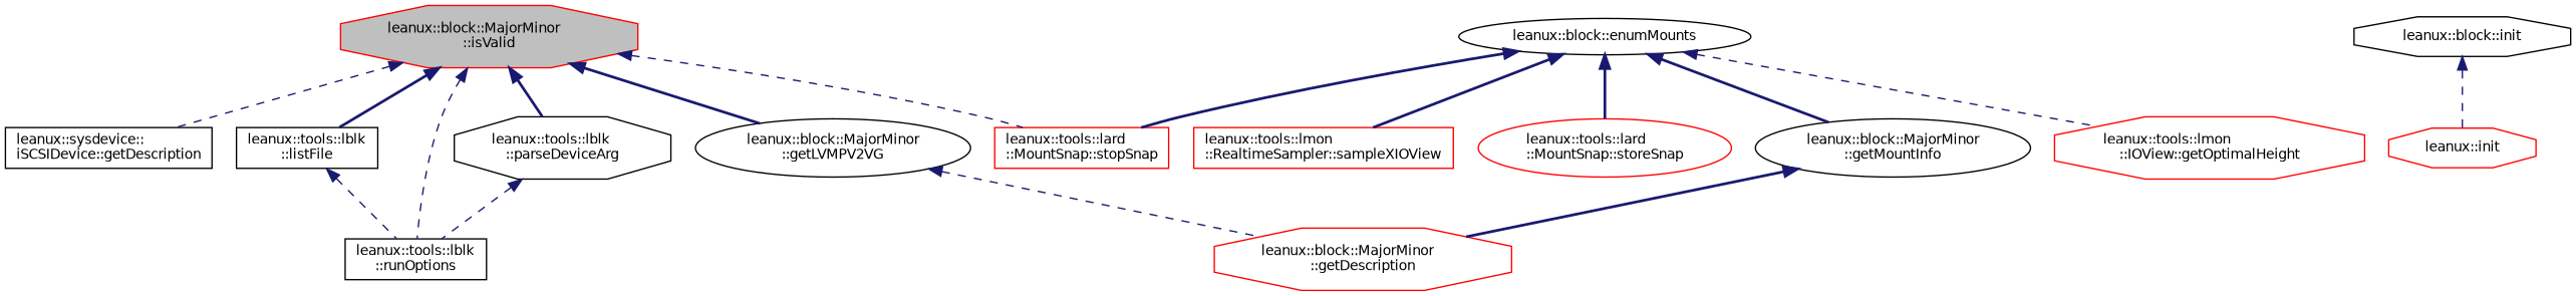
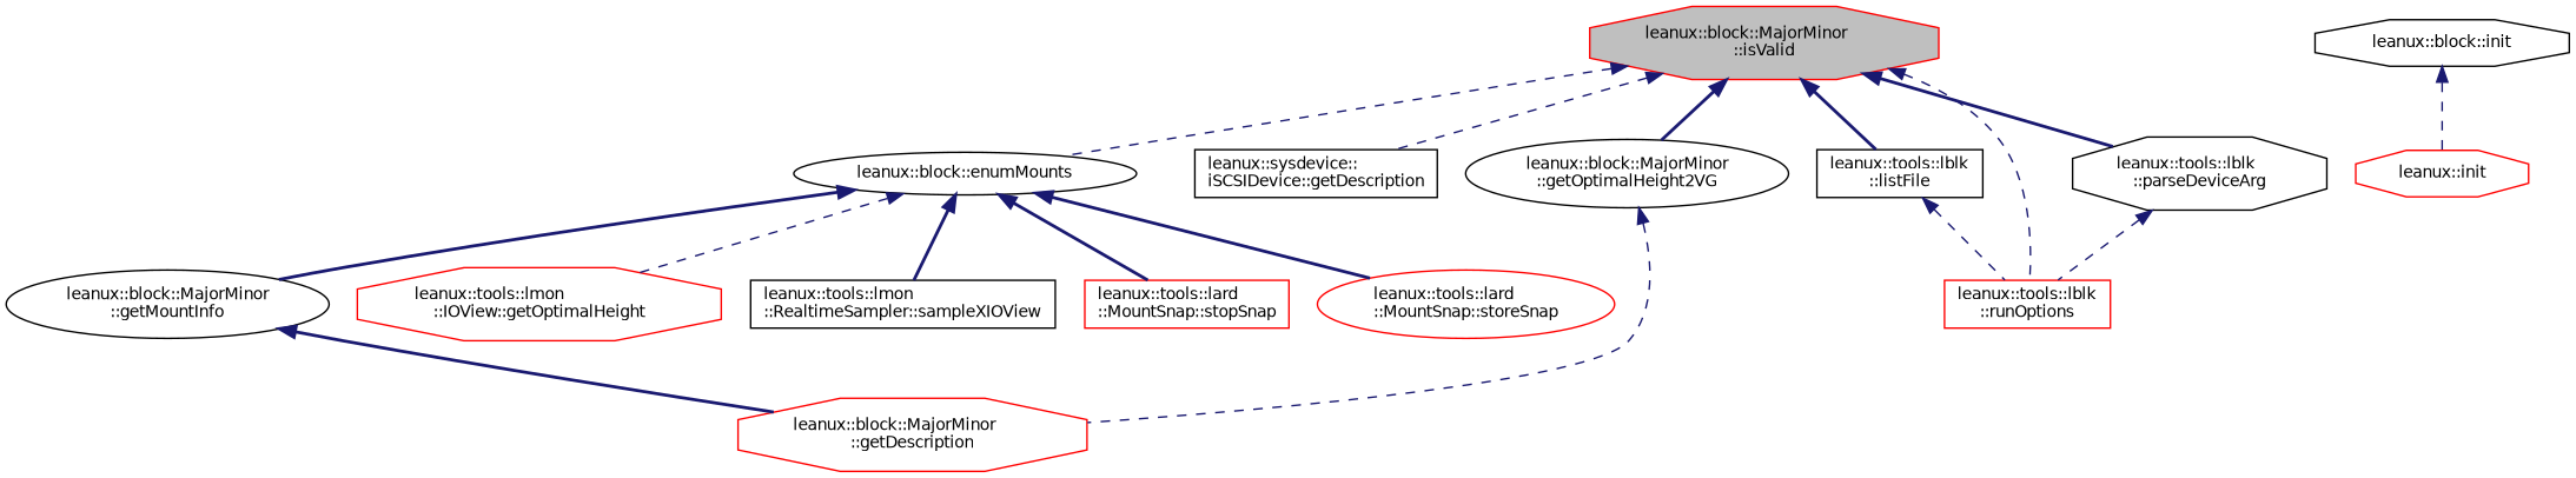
  digraph {
    rankdir=TB
    node [color=red fontname=Helvetica fontsize=10 shape=octagon]
    edge [color=midnightblue dir=back fontname=Helvetica fontsize=10 labelfontname=Helvetica labelfontsize=10 style=dashed]
    n1 [fillcolor=grey75 fontcolor=black height=0.2 label="leanux::block::MajorMinor\l::isValid" style=filled width=0.4]
    n2 [color=black height=0.2 label="leanux::block::enumMounts" shape=ellipse width=0.4]
    n3 [color=black height=0.2 label="leanux::sysdevice::\liSCSIDevice::getDescription" shape=box width=0.4]
-   n4 [color=black height=0.2 label="leanux::block::MajorMinor\l::getLVMPV2VG" shape=ellipse width=0.4]
+   n4 [color=black height=0.2 label="leanux::block::MajorMinor\l::getOptimalHeight2VG" shape=ellipse width=0.4]
    n5 [color=black height=0.2 label="leanux::tools::lblk\l::listFile" shape=box width=0.4]
-   n6 [color=black height=0.2 label="leanux::tools::lblk\l::runOptions" shape=box width=0.4]
+   n6 [height=0.2 label="leanux::tools::lblk\l::runOptions" shape=box width=0.4]
    n7 [color=black height=0.2 label="leanux::tools::lblk\l::parseDeviceArg" width=0.4]
    n8 [color=black height=0.2 label="leanux::block::MajorMinor\l::getMountInfo" shape=ellipse width=0.4]
    n9 [height=0.2 label="leanux::tools::lmon\l::IOView::getOptimalHeight" width=0.4]
-   n10 [height=0.2 label="leanux::tools::lmon\l::RealtimeSampler::sampleXIOView" shape=box width=0.4]
+   n10 [color=black height=0.2 label="leanux::tools::lmon\l::RealtimeSampler::sampleXIOView" shape=box width=0.4]
    n11 [height=0.2 label="leanux::tools::lard\l::MountSnap::stopSnap" shape=box width=0.4]
    n12 [height=0.2 label="leanux::tools::lard\l::MountSnap::storeSnap" shape=ellipse width=0.4]
    n13 [height=0.2 label="leanux::block::MajorMinor\l::getDescription" width=0.4]
    n14 [color=black height=0.2 label="leanux::block::init" width=0.4]
    n15 [height=0.2 label="leanux::init" width=0.4]
-   n1 -> n11
+   n1 -> n2
    n1 -> n3
    n1 -> n4 [style=bold]
    n1 -> n5 [style=bold]
    n1 -> n6
    n1 -> n7 [style=bold]
    n2 -> n8 [style=bold]
    n2 -> n9
    n2 -> n10 [style=bold]
    n2 -> n11 [style=bold]
    n2 -> n12 [style=bold]
    n4 -> n13
    n5 -> n6
    n7 -> n6
    n8 -> n13 [style=bold]
    n14 -> n15
  }
